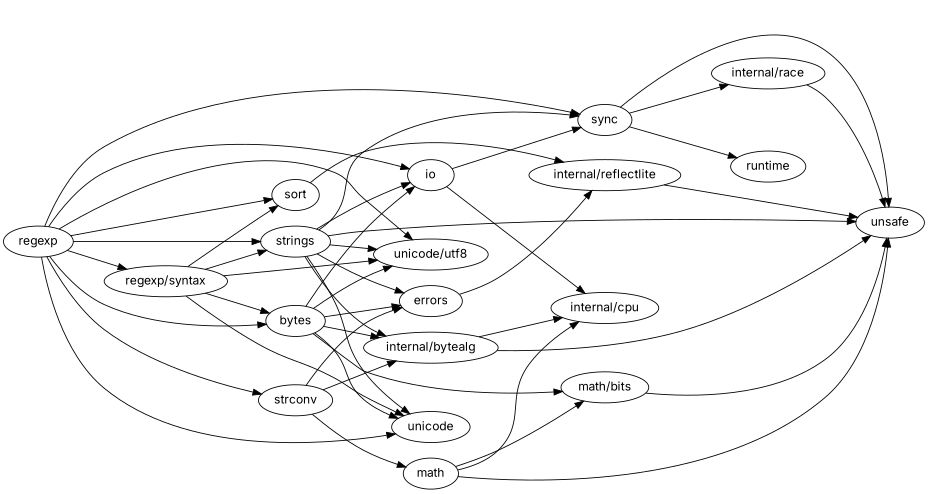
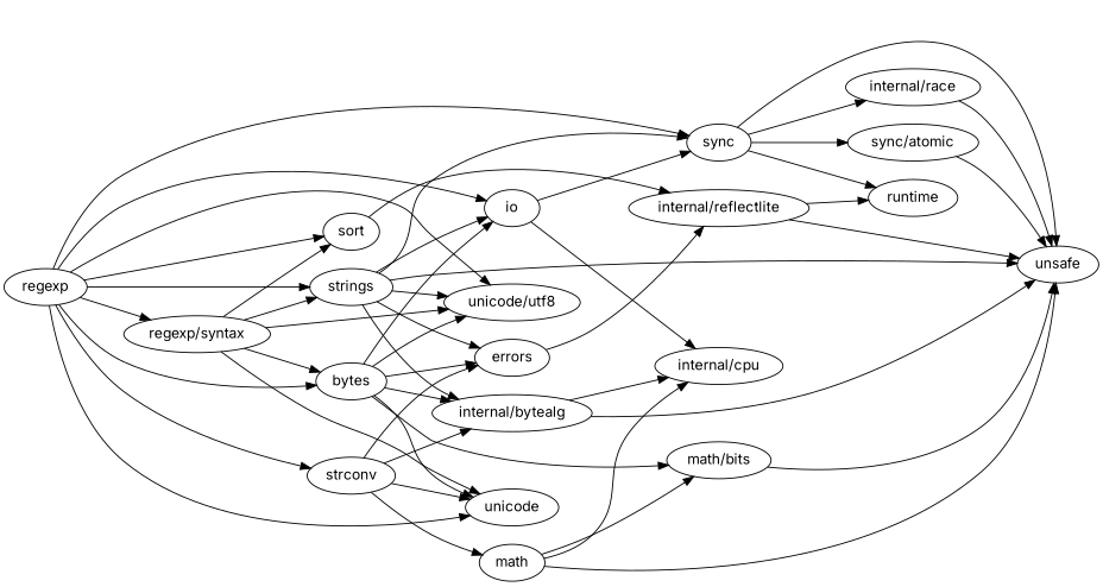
  digraph {
    fontname=Inter
    rankdir=LR
    node [fontname=Inter]
    edge [fontname=Inter]
    n1 [label=regexp]
    n2 [label=bytes]
    n3 [label=io]
    n4 [label="regexp/syntax"]
    n5 [label=sort]
    n6 [label=strconv]
    n7 [label=strings]
    n8 [label=sync]
    n9 [label=unicode]
    n10 [label="unicode/utf8"]
    n11 [label="internal/bytealg"]
    n12 [label=errors]
    n13 [label="math/bits"]
    n14 [label="internal/cpu"]
    n15 [label="internal/reflectlite"]
    n16 [label=math]
    n17 [label=unsafe]
    n18 [label="internal/race"]
    n19 [label=runtime]
+   n20 [label="sync/atomic"]
    n1 -> n2
    n1 -> n3
    n1 -> n4
    n1 -> n5
    n1 -> n6
    n1 -> n7
    n1 -> n8
    n1 -> n9
    n1 -> n10
    n2 -> n3
    n2 -> n9
    n2 -> n10
    n2 -> n11
    n2 -> n12
    n2 -> n13
    n3 -> n8
    n3 -> n14
    n4 -> n2
    n4 -> n5
    n4 -> n7
    n4 -> n9
    n4 -> n10
    n5 -> n15
    n6 -> n11
    n6 -> n12
    n6 -> n16
    n7 -> n3
    n7 -> n8
-   n7 -> n9
+   n6 -> n9
    n7 -> n10
    n7 -> n11
    n7 -> n12
    n7 -> n17
    n8 -> n17
    n8 -> n18
    n8 -> n19
+   n8 -> n20
    n11 -> n14
    n11 -> n17
    n12 -> n15
    n13 -> n17
    n15 -> n17
+   n15 -> n19
    n16 -> n13
    n16 -> n14
    n16 -> n17
    n18 -> n17
+   n20 -> n17
  }
